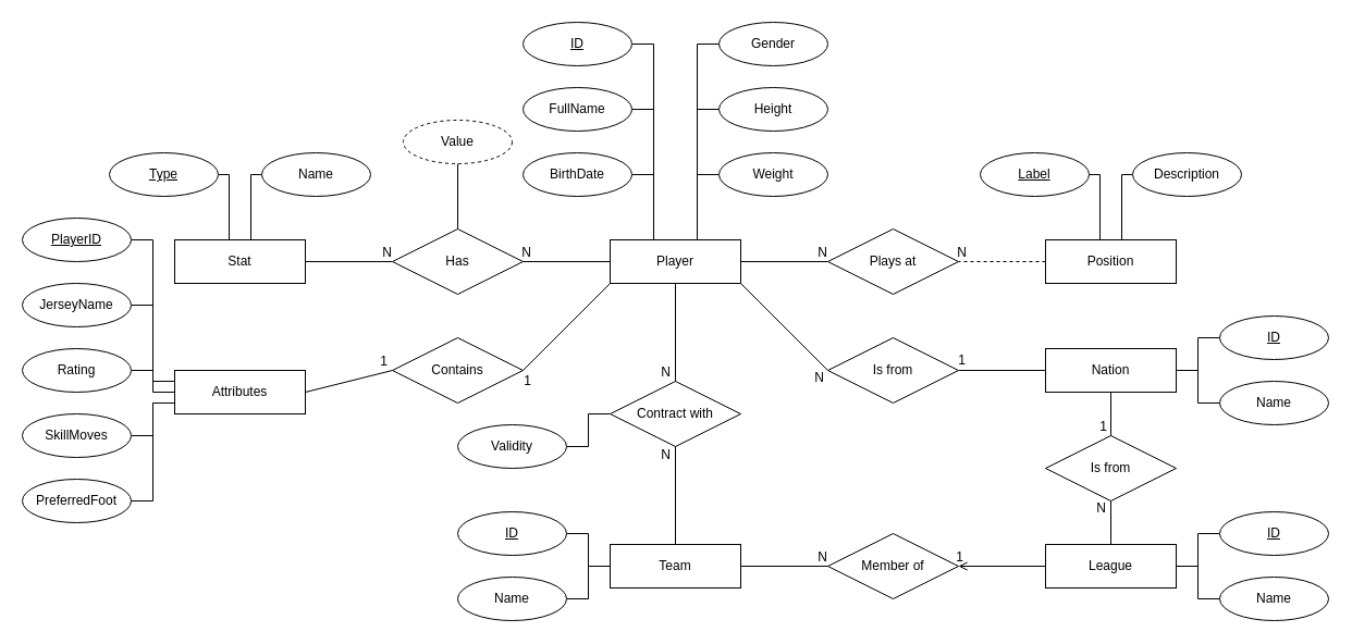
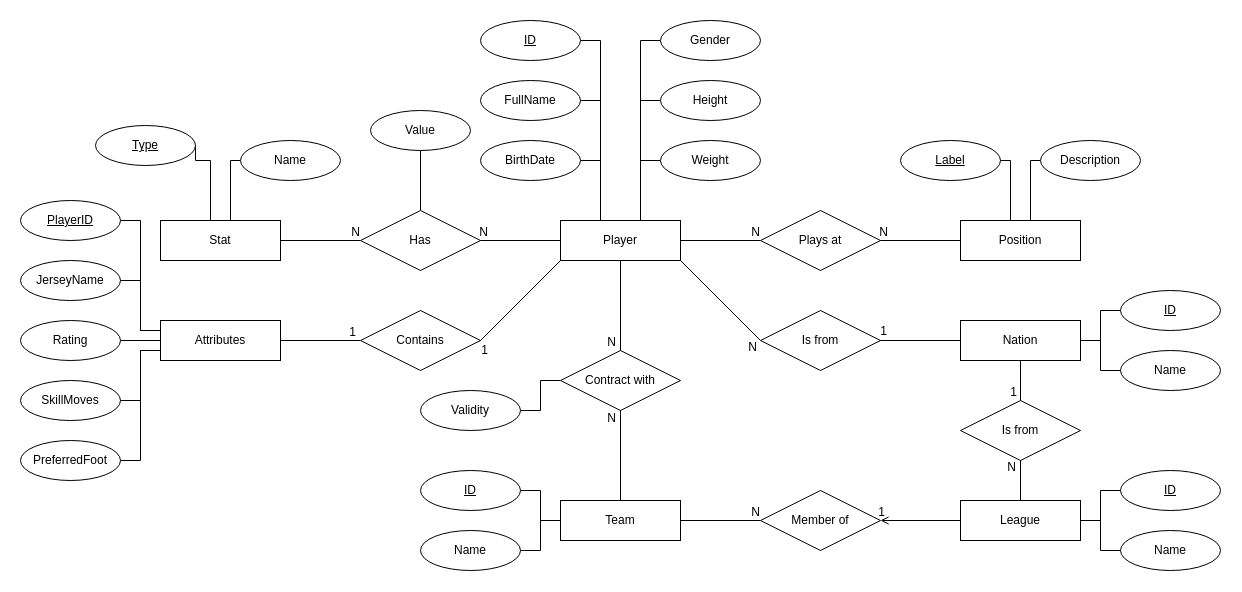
  <mxCell id="0" />
  <mxCell id="1" parent="0" />
  <mxCell id="2" style="edgeStyle=orthogonalEdgeStyle;rounded=0;orthogonalLoop=1;jettySize=auto;html=1;exitX=0.25;exitY=0;exitDx=0;exitDy=0;entryX=1;entryY=0.5;entryDx=0;entryDy=0;endArrow=none;endFill=0;" edge="1" parent="1" source="8" target="65"><mxGeometry relative="1" as="geometry"><Array as="points"><mxPoint x="600" y="220" /><mxPoint x="600" y="160" /></Array></mxGeometry></mxCell>
  <mxCell id="3" style="edgeStyle=orthogonalEdgeStyle;rounded=0;orthogonalLoop=1;jettySize=auto;html=1;exitX=0.25;exitY=0;exitDx=0;exitDy=0;entryX=1;entryY=0.5;entryDx=0;entryDy=0;endArrow=none;endFill=0;" edge="1" parent="1" source="8" target="64"><mxGeometry relative="1" as="geometry"><Array as="points"><mxPoint x="600" y="220" /><mxPoint x="600" y="100" /></Array></mxGeometry></mxCell>
  <mxCell id="4" style="edgeStyle=orthogonalEdgeStyle;rounded=0;orthogonalLoop=1;jettySize=auto;html=1;exitX=0.25;exitY=0;exitDx=0;exitDy=0;entryX=1;entryY=0.5;entryDx=0;entryDy=0;endArrow=none;endFill=0;" edge="1" parent="1" source="8" target="63"><mxGeometry relative="1" as="geometry"><Array as="points"><mxPoint x="600" y="220" /><mxPoint x="600" y="40" /></Array></mxGeometry></mxCell>
  <mxCell id="5" style="edgeStyle=orthogonalEdgeStyle;rounded=0;orthogonalLoop=1;jettySize=auto;html=1;exitX=0.75;exitY=0;exitDx=0;exitDy=0;entryX=0;entryY=0.5;entryDx=0;entryDy=0;endArrow=none;endFill=0;" edge="1" parent="1" source="8" target="66"><mxGeometry relative="1" as="geometry"><Array as="points"><mxPoint x="640" y="220" /><mxPoint x="640" y="40" /></Array></mxGeometry></mxCell>
  <mxCell id="6" style="edgeStyle=orthogonalEdgeStyle;rounded=0;orthogonalLoop=1;jettySize=auto;html=1;exitX=0.75;exitY=0;exitDx=0;exitDy=0;entryX=0;entryY=0.5;entryDx=0;entryDy=0;endArrow=none;endFill=0;" edge="1" parent="1" source="8" target="67"><mxGeometry relative="1" as="geometry"><Array as="points"><mxPoint x="640" y="220" /><mxPoint x="640" y="100" /></Array></mxGeometry></mxCell>
  <mxCell id="7" style="edgeStyle=orthogonalEdgeStyle;rounded=0;orthogonalLoop=1;jettySize=auto;html=1;exitX=0.75;exitY=0;exitDx=0;exitDy=0;entryX=0;entryY=0.5;entryDx=0;entryDy=0;endArrow=none;endFill=0;" edge="1" parent="1" source="8" target="68"><mxGeometry relative="1" as="geometry"><Array as="points"><mxPoint x="640" y="220" /><mxPoint x="640" y="160" /></Array></mxGeometry></mxCell>
  <mxCell id="8" value="Player" style="whiteSpace=wrap;html=1;align=center;" parent="1" vertex="1"><mxGeometry x="560" y="220" width="120" height="40" as="geometry" /></mxCell>
  <mxCell id="9" style="edgeStyle=orthogonalEdgeStyle;rounded=0;orthogonalLoop=1;jettySize=auto;html=1;exitX=0;exitY=0.25;exitDx=0;exitDy=0;entryX=1;entryY=0.5;entryDx=0;entryDy=0;endArrow=none;endFill=0;" edge="1" parent="1" source="14" target="72"><mxGeometry relative="1" as="geometry" /></mxCell>
  <mxCell id="10" style="edgeStyle=orthogonalEdgeStyle;rounded=0;orthogonalLoop=1;jettySize=auto;html=1;exitX=0;exitY=0.75;exitDx=0;exitDy=0;entryX=1;entryY=0.5;entryDx=0;entryDy=0;endArrow=none;endFill=0;" edge="1" parent="1" source="14" target="75"><mxGeometry relative="1" as="geometry" /></mxCell>
  <mxCell id="11" style="edgeStyle=orthogonalEdgeStyle;rounded=0;orthogonalLoop=1;jettySize=auto;html=1;exitX=0;exitY=0.75;exitDx=0;exitDy=0;entryX=1;entryY=0.5;entryDx=0;entryDy=0;endArrow=none;endFill=0;" edge="1" parent="1" source="14" target="74"><mxGeometry relative="1" as="geometry" /></mxCell>
  <mxCell id="12" style="edgeStyle=orthogonalEdgeStyle;rounded=0;orthogonalLoop=1;jettySize=auto;html=1;exitX=0;exitY=0.25;exitDx=0;exitDy=0;entryX=1;entryY=0.5;entryDx=0;entryDy=0;endArrow=none;endFill=0;" edge="1" parent="1" source="14" target="76"><mxGeometry relative="1" as="geometry" /></mxCell>
  <mxCell id="13" style="edgeStyle=orthogonalEdgeStyle;rounded=0;orthogonalLoop=1;jettySize=auto;html=1;exitX=0;exitY=0.5;exitDx=0;exitDy=0;entryX=1;entryY=0.5;entryDx=0;entryDy=0;endArrow=none;endFill=0;" edge="1" parent="1" source="14" target="73"><mxGeometry relative="1" as="geometry" /></mxCell>
- <mxCell id="14" value="Attributes" style="whiteSpace=wrap;html=1;align=center;" parent="1" vertex="1"><mxGeometry x="160" y="340" width="120" height="40" as="geometry" /></mxCell>
+ <mxCell id="14" value="Attributes" style="whiteSpace=wrap;html=1;align=center;" parent="1" vertex="1"><mxGeometry y="320" width="120" height="40" as="geometry" x="160" /></mxCell>
  <mxCell id="15" style="edgeStyle=orthogonalEdgeStyle;rounded=0;orthogonalLoop=1;jettySize=auto;html=1;exitX=0.5;exitY=0;exitDx=0;exitDy=0;entryX=1;entryY=0.5;entryDx=0;entryDy=0;endArrow=none;endFill=0;" edge="1" parent="1" source="17" target="77"><mxGeometry relative="1" as="geometry"><Array as="points"><mxPoint x="1010" y="220" /><mxPoint x="1010" y="160" /></Array></mxGeometry></mxCell>
  <mxCell id="16" style="edgeStyle=orthogonalEdgeStyle;rounded=0;orthogonalLoop=1;jettySize=auto;html=1;exitX=0.5;exitY=0;exitDx=0;exitDy=0;entryX=0;entryY=0.5;entryDx=0;entryDy=0;endArrow=none;endFill=0;" edge="1" parent="1" source="17" target="78"><mxGeometry relative="1" as="geometry"><Array as="points"><mxPoint x="1030" y="220" /><mxPoint x="1030" y="160" /></Array></mxGeometry></mxCell>
  <mxCell id="17" value="Position" style="whiteSpace=wrap;html=1;align=center;" parent="1" vertex="1"><mxGeometry x="960" y="220" width="120" height="40" as="geometry" /></mxCell>
  <mxCell id="18" style="edgeStyle=orthogonalEdgeStyle;rounded=0;orthogonalLoop=1;jettySize=auto;html=1;exitX=0.25;exitY=0;exitDx=0;exitDy=0;entryX=1;entryY=0.5;entryDx=0;entryDy=0;endArrow=none;endFill=0;" edge="1" parent="1" source="20" target="69"><mxGeometry relative="1" as="geometry"><Array as="points"><mxPoint x="210" y="220" /><mxPoint x="210" y="160" /></Array></mxGeometry></mxCell>
  <mxCell id="19" style="edgeStyle=orthogonalEdgeStyle;rounded=0;orthogonalLoop=1;jettySize=auto;html=1;exitX=0.75;exitY=0;exitDx=0;exitDy=0;entryX=0;entryY=0.5;entryDx=0;entryDy=0;endArrow=none;endFill=0;" edge="1" parent="1" source="20" target="70"><mxGeometry relative="1" as="geometry"><Array as="points"><mxPoint x="230" y="220" /><mxPoint x="230" y="160" /></Array></mxGeometry></mxCell>
  <mxCell id="20" value="Stat" style="whiteSpace=wrap;html=1;align=center;" parent="1" vertex="1"><mxGeometry y="220" width="120" height="40" as="geometry" x="160" /></mxCell>
  <mxCell id="21" style="edgeStyle=orthogonalEdgeStyle;rounded=0;orthogonalLoop=1;jettySize=auto;html=1;exitX=0;exitY=0.5;exitDx=0;exitDy=0;entryX=1;entryY=0.5;entryDx=0;entryDy=0;endArrow=none;endFill=0;" edge="1" parent="1" source="22" target="80"><mxGeometry relative="1" as="geometry" /></mxCell>
  <mxCell id="22" value="Team" style="whiteSpace=wrap;html=1;align=center;" parent="1" vertex="1"><mxGeometry x="560" y="500" width="120" height="40" as="geometry" /></mxCell>
  <mxCell id="23" style="edgeStyle=orthogonalEdgeStyle;rounded=0;orthogonalLoop=1;jettySize=auto;html=1;exitX=1;exitY=0.5;exitDx=0;exitDy=0;entryX=0;entryY=0.5;entryDx=0;entryDy=0;endArrow=none;endFill=0;" edge="1" parent="1" source="24" target="83"><mxGeometry relative="1" as="geometry" /></mxCell>
  <mxCell id="24" value="League" style="whiteSpace=wrap;html=1;align=center;" parent="1" vertex="1"><mxGeometry x="960" y="500" width="120" height="40" as="geometry" /></mxCell>
  <mxCell id="25" value="Nation" style="whiteSpace=wrap;html=1;align=center;" parent="1" vertex="1"><mxGeometry x="960" y="320" width="120" height="40" as="geometry" /></mxCell>
  <mxCell id="26" value="Contains" style="shape=rhombus;perimeter=rhombusPerimeter;whiteSpace=wrap;html=1;align=center;" parent="1" vertex="1"><mxGeometry x="360" y="310" width="120" height="60" as="geometry" /></mxCell>
  <mxCell id="27" value="" style="endArrow=none;html=1;rounded=0;entryX=1;entryY=0.5;entryDx=0;entryDy=0;exitX=0;exitY=1;exitDx=0;exitDy=0;strokeColor=default;" parent="1" source="8" target="26" edge="1"><mxGeometry relative="1" as="geometry"><mxPoint x="590" y="260" as="sourcePoint" /><mxPoint x="750" y="260" as="targetPoint" /></mxGeometry></mxCell>
  <mxCell id="28" value="1" style="resizable=0;html=1;align=right;verticalAlign=bottom;" parent="27" connectable="0" vertex="1"><mxGeometry x="1" relative="1" as="geometry"><mxPoint x="8" y="18" as="offset" /></mxGeometry></mxCell>
  <mxCell id="29" value="" style="endArrow=none;html=1;rounded=0;strokeColor=default;exitX=1;exitY=0.5;exitDx=0;exitDy=0;entryX=0;entryY=0.5;entryDx=0;entryDy=0;" parent="1" source="14" target="26" edge="1"><mxGeometry relative="1" as="geometry"><mxPoint x="470" y="260" as="sourcePoint" /><mxPoint x="630" y="260" as="targetPoint" /></mxGeometry></mxCell>
  <mxCell id="30" value="1" style="resizable=0;html=1;align=right;verticalAlign=bottom;" parent="29" connectable="0" vertex="1"><mxGeometry x="1" relative="1" as="geometry"><mxPoint x="-4" as="offset" /></mxGeometry></mxCell>
  <mxCell id="31" style="edgeStyle=orthogonalEdgeStyle;rounded=0;orthogonalLoop=1;jettySize=auto;html=1;exitX=0;exitY=0.5;exitDx=0;exitDy=0;entryX=1;entryY=0.5;entryDx=0;entryDy=0;endArrow=none;endFill=0;" edge="1" parent="1" source="32" target="79"><mxGeometry relative="1" as="geometry" /></mxCell>
  <mxCell id="32" value="Contract with" style="shape=rhombus;perimeter=rhombusPerimeter;whiteSpace=wrap;html=1;align=center;" parent="1" vertex="1"><mxGeometry x="560" y="350" width="120" height="60" as="geometry" /></mxCell>
  <mxCell id="33" value="" style="endArrow=none;html=1;rounded=0;strokeColor=default;entryX=0.5;entryY=0;entryDx=0;entryDy=0;exitX=0.5;exitY=1;exitDx=0;exitDy=0;" parent="1" source="8" target="32" edge="1"><mxGeometry relative="1" as="geometry"><mxPoint x="590" y="270" as="sourcePoint" /><mxPoint x="750" y="270" as="targetPoint" /></mxGeometry></mxCell>
  <mxCell id="34" value="N" style="resizable=0;html=1;align=right;verticalAlign=bottom;" parent="33" connectable="0" vertex="1"><mxGeometry x="1" relative="1" as="geometry"><mxPoint x="-4" as="offset" /></mxGeometry></mxCell>
  <mxCell id="35" value="" style="endArrow=none;html=1;rounded=0;strokeColor=default;entryX=0.5;entryY=1;entryDx=0;entryDy=0;exitX=0.5;exitY=0;exitDx=0;exitDy=0;" parent="1" source="22" target="32" edge="1"><mxGeometry relative="1" as="geometry"><mxPoint x="630" y="420" as="sourcePoint" /><mxPoint x="750" y="270" as="targetPoint" /></mxGeometry></mxCell>
  <mxCell id="36" value="N" style="resizable=0;html=1;align=right;verticalAlign=bottom;" parent="35" connectable="0" vertex="1"><mxGeometry x="1" relative="1" as="geometry"><mxPoint x="-4" y="16" as="offset" /></mxGeometry></mxCell>
  <mxCell id="37" style="edgeStyle=orthogonalEdgeStyle;rounded=0;orthogonalLoop=1;jettySize=auto;html=1;exitX=0.5;exitY=0;exitDx=0;exitDy=0;entryX=0.5;entryY=1;entryDx=0;entryDy=0;endArrow=none;endFill=0;" edge="1" parent="1" source="38" target="71"><mxGeometry relative="1" as="geometry" /></mxCell>
  <mxCell id="38" value="Has" style="shape=rhombus;perimeter=rhombusPerimeter;whiteSpace=wrap;html=1;align=center;" parent="1" vertex="1"><mxGeometry x="360" y="210" width="120" height="60" as="geometry" /></mxCell>
  <mxCell id="39" value="" style="endArrow=none;html=1;rounded=0;strokeColor=default;exitX=1;exitY=0.5;exitDx=0;exitDy=0;entryX=0;entryY=0.5;entryDx=0;entryDy=0;" parent="1" source="20" target="38" edge="1"><mxGeometry relative="1" as="geometry"><mxPoint x="590" y="270" as="sourcePoint" /><mxPoint x="750" y="270" as="targetPoint" /></mxGeometry></mxCell>
  <mxCell id="40" value="N" style="resizable=0;html=1;align=right;verticalAlign=bottom;" parent="39" connectable="0" vertex="1"><mxGeometry x="1" relative="1" as="geometry" /></mxCell>
  <mxCell id="41" value="" style="endArrow=none;html=1;rounded=0;strokeColor=default;entryX=1;entryY=0.5;entryDx=0;entryDy=0;exitX=0;exitY=0.5;exitDx=0;exitDy=0;" parent="1" source="8" target="38" edge="1"><mxGeometry relative="1" as="geometry"><mxPoint x="590" y="270" as="sourcePoint" /><mxPoint x="750" y="270" as="targetPoint" /></mxGeometry></mxCell>
  <mxCell id="42" value="N" style="resizable=0;html=1;align=right;verticalAlign=bottom;" parent="41" connectable="0" vertex="1"><mxGeometry x="1" relative="1" as="geometry"><mxPoint x="8" as="offset" /></mxGeometry></mxCell>
  <mxCell id="43" value="Plays at" style="shape=rhombus;perimeter=rhombusPerimeter;whiteSpace=wrap;html=1;align=center;" parent="1" vertex="1"><mxGeometry x="760" y="210" width="120" height="60" as="geometry" /></mxCell>
  <mxCell id="44" value="" style="endArrow=none;html=1;rounded=0;strokeColor=default;entryX=0;entryY=0.5;entryDx=0;entryDy=0;exitX=1;exitY=0.5;exitDx=0;exitDy=0;" parent="1" source="8" target="43" edge="1"><mxGeometry relative="1" as="geometry"><mxPoint x="590" y="280" as="sourcePoint" /><mxPoint x="750" y="280" as="targetPoint" /></mxGeometry></mxCell>
  <mxCell id="45" value="N" style="resizable=0;html=1;align=right;verticalAlign=bottom;" parent="44" connectable="0" vertex="1"><mxGeometry x="1" relative="1" as="geometry" /></mxCell>
- <mxCell id="46" value="" style="endArrow=none;html=1;rounded=0;strokeColor=default;exitX=0;exitY=0.5;exitDx=0;exitDy=0;entryX=1;entryY=0.5;entryDx=0;entryDy=0;dashed=1;" parent="1" source="17" target="43" edge="1"><mxGeometry relative="1" as="geometry"><mxPoint x="590" y="280" as="sourcePoint" /><mxPoint x="750" y="280" as="targetPoint" /></mxGeometry></mxCell>
+ <mxCell id="46" value="" style="endArrow=none;html=1;rounded=0;strokeColor=default;exitX=0;exitY=0.5;exitDx=0;exitDy=0;entryX=1;entryY=0.5;entryDx=0;entryDy=0;" parent="1" source="17" target="43" edge="1"><mxGeometry relative="1" as="geometry"><mxPoint x="590" y="280" as="sourcePoint" /><mxPoint x="750" y="280" as="targetPoint" /></mxGeometry></mxCell>
  <mxCell id="47" value="N" style="resizable=0;html=1;align=right;verticalAlign=bottom;" parent="46" connectable="0" vertex="1"><mxGeometry x="1" relative="1" as="geometry"><mxPoint x="8" as="offset" /></mxGeometry></mxCell>
  <mxCell id="48" value="Is from" style="shape=rhombus;perimeter=rhombusPerimeter;whiteSpace=wrap;html=1;align=center;" parent="1" vertex="1"><mxGeometry x="760" y="310" width="120" height="60" as="geometry" /></mxCell>
  <mxCell id="49" value="" style="endArrow=none;html=1;rounded=0;strokeColor=default;entryX=1;entryY=0.5;entryDx=0;entryDy=0;exitX=0;exitY=0.5;exitDx=0;exitDy=0;" parent="1" source="25" target="48" edge="1"><mxGeometry relative="1" as="geometry"><mxPoint x="680" y="390" as="sourcePoint" /><mxPoint x="840" y="390" as="targetPoint" /></mxGeometry></mxCell>
  <mxCell id="50" value="1" style="resizable=0;html=1;align=right;verticalAlign=bottom;" parent="49" connectable="0" vertex="1"><mxGeometry x="1" relative="1" as="geometry"><mxPoint x="7" y="-1" as="offset" /></mxGeometry></mxCell>
  <mxCell id="51" value="" style="endArrow=none;html=1;rounded=0;strokeColor=default;exitX=1;exitY=1;exitDx=0;exitDy=0;entryX=0;entryY=0.5;entryDx=0;entryDy=0;" parent="1" source="8" target="48" edge="1"><mxGeometry relative="1" as="geometry"><mxPoint x="680" y="390" as="sourcePoint" /><mxPoint x="840" y="390" as="targetPoint" /></mxGeometry></mxCell>
  <mxCell id="52" value="N" style="resizable=0;html=1;align=right;verticalAlign=bottom;" parent="51" connectable="0" vertex="1"><mxGeometry x="1" relative="1" as="geometry"><mxPoint x="-3" y="15" as="offset" /></mxGeometry></mxCell>
  <mxCell id="53" value="Member of" style="shape=rhombus;perimeter=rhombusPerimeter;whiteSpace=wrap;html=1;align=center;" parent="1" vertex="1"><mxGeometry x="760" y="490" width="120" height="60" as="geometry" /></mxCell>
  <mxCell id="54" value="" style="endArrow=open;html=1;rounded=0;strokeColor=default;exitX=0;exitY=0.5;exitDx=0;exitDy=0;entryX=1;entryY=0.5;entryDx=0;entryDy=0;" parent="1" source="24" target="53" edge="1"><mxGeometry relative="1" as="geometry"><mxPoint x="520" y="580" as="sourcePoint" /><mxPoint x="880" y="520" as="targetPoint" /></mxGeometry></mxCell>
  <mxCell id="55" value="1" style="resizable=0;html=1;align=right;verticalAlign=bottom;" parent="54" connectable="0" vertex="1"><mxGeometry x="1" relative="1" as="geometry"><mxPoint x="5" as="offset" /></mxGeometry></mxCell>
  <mxCell id="56" value="" style="endArrow=none;html=1;rounded=0;strokeColor=default;entryX=0;entryY=0.5;entryDx=0;entryDy=0;exitX=1;exitY=0.5;exitDx=0;exitDy=0;" parent="1" source="22" target="53" edge="1"><mxGeometry relative="1" as="geometry"><mxPoint x="300" y="539" as="sourcePoint" /><mxPoint x="760" y="520" as="targetPoint" /></mxGeometry></mxCell>
  <mxCell id="57" value="N" style="resizable=0;html=1;align=right;verticalAlign=bottom;" parent="56" connectable="0" vertex="1"><mxGeometry x="1" relative="1" as="geometry" /></mxCell>
  <mxCell id="58" value="Is from" style="shape=rhombus;perimeter=rhombusPerimeter;whiteSpace=wrap;html=1;align=center;" parent="1" vertex="1"><mxGeometry x="960" y="400" width="120" height="60" as="geometry" /></mxCell>
  <mxCell id="59" value="" style="endArrow=none;html=1;rounded=0;strokeColor=default;entryX=0.5;entryY=0;entryDx=0;entryDy=0;exitX=0.5;exitY=1;exitDx=0;exitDy=0;" parent="1" source="25" target="58" edge="1"><mxGeometry relative="1" as="geometry"><mxPoint x="740" y="400" as="sourcePoint" /><mxPoint x="900" y="400" as="targetPoint" /></mxGeometry></mxCell>
  <mxCell id="60" value="1" style="resizable=0;html=1;align=right;verticalAlign=bottom;" parent="59" connectable="0" vertex="1"><mxGeometry x="1" relative="1" as="geometry"><mxPoint x="-3" as="offset" /></mxGeometry></mxCell>
  <mxCell id="61" value="" style="endArrow=none;html=1;rounded=0;strokeColor=default;entryX=0.5;entryY=1;entryDx=0;entryDy=0;exitX=0.5;exitY=0;exitDx=0;exitDy=0;" parent="1" source="24" target="58" edge="1"><mxGeometry relative="1" as="geometry"><mxPoint x="740" y="400" as="sourcePoint" /><mxPoint x="900" y="400" as="targetPoint" /></mxGeometry></mxCell>
  <mxCell id="62" value="N" style="resizable=0;html=1;align=right;verticalAlign=bottom;" parent="61" connectable="0" vertex="1"><mxGeometry x="1" relative="1" as="geometry"><mxPoint x="-4" y="15" as="offset" /></mxGeometry></mxCell>
  <mxCell id="63" value="ID" style="ellipse;whiteSpace=wrap;html=1;align=center;fontStyle=4;" vertex="1" parent="1"><mxGeometry x="480" y="20" width="100" height="40" as="geometry" /></mxCell>
  <mxCell id="64" value="FullName" style="ellipse;whiteSpace=wrap;html=1;align=center;" vertex="1" parent="1"><mxGeometry x="480" y="80" width="100" height="40" as="geometry" /></mxCell>
  <mxCell id="65" value="BirthDate" style="ellipse;whiteSpace=wrap;html=1;align=center;" vertex="1" parent="1"><mxGeometry x="480" y="140" width="100" height="40" as="geometry" /></mxCell>
  <mxCell id="66" value="Gender" style="ellipse;whiteSpace=wrap;html=1;align=center;" vertex="1" parent="1"><mxGeometry x="660" y="20" width="100" height="40" as="geometry" /></mxCell>
  <mxCell id="67" value="Height" style="ellipse;whiteSpace=wrap;html=1;align=center;" vertex="1" parent="1"><mxGeometry x="660" y="80" width="100" height="40" as="geometry" /></mxCell>
  <mxCell id="68" value="Weight" style="ellipse;whiteSpace=wrap;html=1;align=center;" vertex="1" parent="1"><mxGeometry x="660" y="140" width="100" height="40" as="geometry" /></mxCell>
- <mxCell id="69" value="Type" style="ellipse;whiteSpace=wrap;html=1;align=center;fontStyle=4;" vertex="1" parent="1"><mxGeometry x="100" y="140" width="100" height="40" as="geometry" /></mxCell>
+ <mxCell id="69" value="Type" style="ellipse;whiteSpace=wrap;html=1;align=center;fontStyle=4;" vertex="1" parent="1"><mxGeometry x="95" y="125" width="100" height="40" as="geometry" /></mxCell>
  <mxCell id="70" value="Name" style="ellipse;whiteSpace=wrap;html=1;align=center;" vertex="1" parent="1"><mxGeometry x="240" y="140" width="100" height="40" as="geometry" /></mxCell>
- <mxCell id="71" value="Value" style="ellipse;whiteSpace=wrap;html=1;align=center;dashed=1;" vertex="1" parent="1"><mxGeometry x="370" y="110" width="100" height="40" as="geometry" /></mxCell>
+ <mxCell id="71" value="Value" style="ellipse;whiteSpace=wrap;html=1;align=center;" vertex="1" parent="1"><mxGeometry x="370" y="110" width="100" height="40" as="geometry" /></mxCell>
  <mxCell id="72" value="JerseyName" style="ellipse;whiteSpace=wrap;html=1;align=center;" vertex="1" parent="1"><mxGeometry x="20" y="260" width="100" height="40" as="geometry" /></mxCell>
  <mxCell id="73" value="Rating" style="ellipse;whiteSpace=wrap;html=1;align=center;" vertex="1" parent="1"><mxGeometry x="20" y="320" width="100" height="40" as="geometry" /></mxCell>
  <mxCell id="74" value="SkillMoves" style="ellipse;whiteSpace=wrap;html=1;align=center;" vertex="1" parent="1"><mxGeometry x="20" y="380" width="100" height="40" as="geometry" /></mxCell>
  <mxCell id="75" value="PreferredFoot" style="ellipse;whiteSpace=wrap;html=1;align=center;" vertex="1" parent="1"><mxGeometry x="20" y="440" width="100" height="40" as="geometry" /></mxCell>
  <mxCell id="76" value="PlayerID" style="ellipse;whiteSpace=wrap;html=1;align=center;fontStyle=4;" vertex="1" parent="1"><mxGeometry x="20" y="200" width="100" height="40" as="geometry" /></mxCell>
  <mxCell id="77" value="Label" style="ellipse;whiteSpace=wrap;html=1;align=center;fontStyle=4;" vertex="1" parent="1"><mxGeometry x="900" y="140" width="100" height="40" as="geometry" /></mxCell>
  <mxCell id="78" value="Description" style="ellipse;whiteSpace=wrap;html=1;align=center;" vertex="1" parent="1"><mxGeometry x="1040" y="140" width="100" height="40" as="geometry" /></mxCell>
  <mxCell id="79" value="Validity" style="ellipse;whiteSpace=wrap;html=1;align=center;" vertex="1" parent="1"><mxGeometry x="420" y="390" width="100" height="40" as="geometry" /></mxCell>
  <mxCell id="80" value="ID" style="ellipse;whiteSpace=wrap;html=1;align=center;fontStyle=4;" vertex="1" parent="1"><mxGeometry x="420" y="470" width="100" height="40" as="geometry" /></mxCell>
  <mxCell id="81" style="edgeStyle=orthogonalEdgeStyle;rounded=0;orthogonalLoop=1;jettySize=auto;html=1;exitX=1;exitY=0.5;exitDx=0;exitDy=0;entryX=0;entryY=0.5;entryDx=0;entryDy=0;endArrow=none;endFill=0;" edge="1" parent="1" source="82" target="22"><mxGeometry relative="1" as="geometry" /></mxCell>
  <mxCell id="82" value="Name" style="ellipse;whiteSpace=wrap;html=1;align=center;" vertex="1" parent="1"><mxGeometry x="420" y="530" width="100" height="40" as="geometry" /></mxCell>
  <mxCell id="83" value="ID" style="ellipse;whiteSpace=wrap;html=1;align=center;fontStyle=4;" vertex="1" parent="1"><mxGeometry x="1120" y="470" width="100" height="40" as="geometry" /></mxCell>
  <mxCell id="84" style="edgeStyle=orthogonalEdgeStyle;rounded=0;orthogonalLoop=1;jettySize=auto;html=1;exitX=0;exitY=0.5;exitDx=0;exitDy=0;entryX=1;entryY=0.5;entryDx=0;entryDy=0;endArrow=none;endFill=0;" edge="1" parent="1" source="85" target="24"><mxGeometry relative="1" as="geometry" /></mxCell>
  <mxCell id="85" value="Name" style="ellipse;whiteSpace=wrap;html=1;align=center;" vertex="1" parent="1"><mxGeometry x="1120" y="530" width="100" height="40" as="geometry" /></mxCell>
  <mxCell id="86" style="edgeStyle=orthogonalEdgeStyle;rounded=0;orthogonalLoop=1;jettySize=auto;html=1;exitX=1;exitY=0.5;exitDx=0;exitDy=0;entryX=0;entryY=0.5;entryDx=0;entryDy=0;endArrow=none;endFill=0;" edge="1" target="87" parent="1" source="25"><mxGeometry relative="1" as="geometry"><mxPoint x="1120" y="330" as="sourcePoint" /></mxGeometry></mxCell>
  <mxCell id="87" value="ID" style="ellipse;whiteSpace=wrap;html=1;align=center;fontStyle=4;" vertex="1" parent="1"><mxGeometry x="1120" y="290" width="100" height="40" as="geometry" /></mxCell>
  <mxCell id="88" style="edgeStyle=orthogonalEdgeStyle;rounded=0;orthogonalLoop=1;jettySize=auto;html=1;exitX=0;exitY=0.5;exitDx=0;exitDy=0;entryX=1;entryY=0.5;entryDx=0;entryDy=0;endArrow=none;endFill=0;" edge="1" source="89" parent="1" target="25"><mxGeometry relative="1" as="geometry"><mxPoint x="1120" y="330" as="targetPoint" /></mxGeometry></mxCell>
  <mxCell id="89" value="Name" style="ellipse;whiteSpace=wrap;html=1;align=center;" vertex="1" parent="1"><mxGeometry x="1120" y="350" width="100" height="40" as="geometry" /></mxCell>
